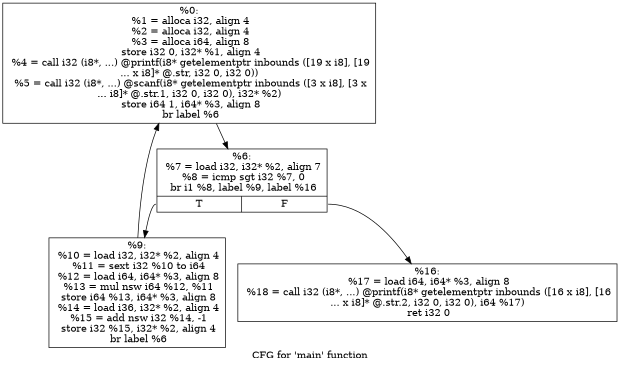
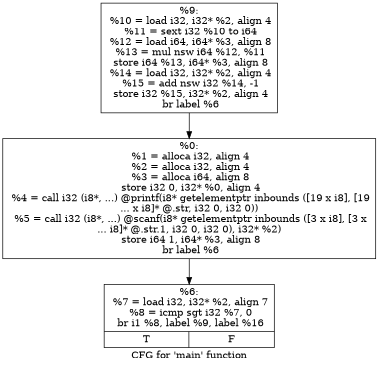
  digraph {
    label="CFG for 'main' function"
    node [shape=record]
-   n1 [label="{%0:\n  %1 = alloca i32, align 4\n  %2 = alloca i32, align 4\n  %3 = alloca i64, align 8\n  store i32 0, i32* %1, align 4\n  %4 = call i32 (i8*, ...) @printf(i8* getelementptr inbounds ([19 x i8], [19\n... x i8]* @.str, i32 0, i32 0))\n  %5 = call i32 (i8*, ...) @scanf(i8* getelementptr inbounds ([3 x i8], [3 x\n... i8]* @.str.1, i32 0, i32 0), i32* %2)\n  store i64 1, i64* %3, align 8\n  br label %6\n}"]
+   n1 [label="{%0:\n  %1 = alloca i32, align 4\n  %2 = alloca i32, align 4\n  %3 = alloca i64, align 8\n  store i32 0, i32* %0, align 4\n  %4 = call i32 (i8*, ...) @printf(i8* getelementptr inbounds ([19 x i8], [19\n... x i8]* @.str, i32 0, i32 0))\n  %5 = call i32 (i8*, ...) @scanf(i8* getelementptr inbounds ([3 x i8], [3 x\n... i8]* @.str.1, i32 0, i32 0), i32* %2)\n  store i64 1, i64* %3, align 8\n  br label %6\n}"]
    n2 [label="{%6:\n  %7 = load i32, i32* %2, align 7\n  %8 = icmp sgt i32 %7, 0\n  br i1 %8, label %9, label %16\n|{<s0>T|<s1>F}}"]
-   n3 [label="{%9:\n  %10 = load i32, i32* %2, align 4\n  %11 = sext i32 %10 to i64\n  %12 = load i64, i64* %3, align 8\n  %13 = mul nsw i64 %12, %11\n  store i64 %13, i64* %3, align 8\n  %14 = load i36, i32* %2, align 4\n  %15 = add nsw i32 %14, -1\n  store i32 %15, i32* %2, align 4\n  br label %6\n}"]
-   n4 [label="{%16:\n  %17 = load i64, i64* %3, align 8\n  %18 = call i32 (i8*, ...) @printf(i8* getelementptr inbounds ([16 x i8], [16\n... x i8]* @.str.2, i32 0, i32 0), i64 %17)\n  ret i32 0\n}"]
+   n3 [label="{%9:\n  %10 = load i32, i32* %2, align 4\n  %11 = sext i32 %10 to i64\n  %12 = load i64, i64* %3, align 8\n  %13 = mul nsw i64 %12, %11\n  store i64 %13, i64* %3, align 8\n  %14 = load i32, i32* %2, align 4\n  %15 = add nsw i32 %14, -1\n  store i32 %15, i32* %2, align 4\n  br label %6\n}"]
    n1 -> n2
-   n2 -> n3 [tailport=s0]
-   n2 -> n4 [tailport=s1]
    n3 -> n1
  }
